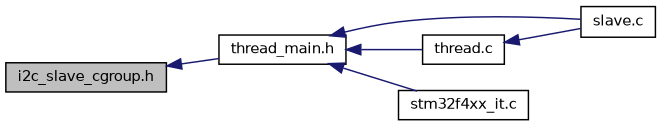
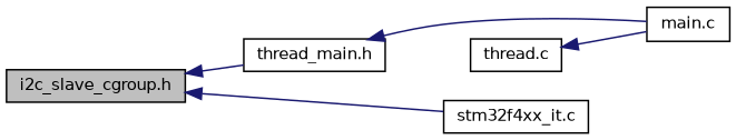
  digraph {
    rankdir=LR
    node [color=black fillcolor=white fontname=Helvetica fontsize=10 shape=record style=filled]
    edge [color=midnightblue dir=back fontname=Helvetica fontsize=10 labelfontname=Helvetica labelfontsize=10 style=solid]
    n1 [fillcolor=grey75 fontcolor=black height=0.2 label="i2c_slave_cgroup.h" width=0.4]
    n2 [height=0.2 label="thread_main.h" width=0.4]
-   n3 [height=0.2 label="slave.c" width=0.4]
+   n3 [height=0.2 label="main.c" width=0.4]
    n4 [height=0.2 label="stm32f4xx_it.c" width=0.4]
    n5 [height=0.2 label="thread.c" width=0.4]
    n1 -> n2
    n2 -> n3
-   n2 -> n4
-   n2 -> n5
+   n1 -> n4
    n5 -> n3
  }
